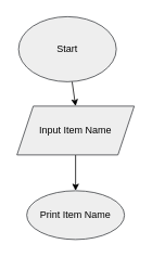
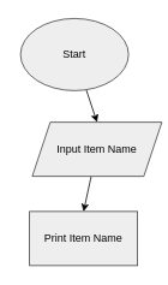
  <mxCell id="0" />
  <mxCell id="1" parent="0" />
  <mxCell id="2" style="edgeStyle=none;html=1;entryX=0.5;entryY=0;entryDx=0;entryDy=0;fontColor=#000000;strokeColor=#000000;" edge="1" parent="1" source="3" target="5"><mxGeometry relative="1" as="geometry" /></mxCell>
  <mxCell id="3" value="&lt;font color=&quot;#000000&quot;&gt;Start&lt;/font&gt;" style="ellipse;whiteSpace=wrap;html=1;fillColor=#eeeeee;strokeColor=#36393d;" vertex="1" parent="1"><mxGeometry x="22" y="20" width="120" height="80" as="geometry" /></mxCell>
  <mxCell id="4" style="edgeStyle=none;html=1;entryX=0.5;entryY=0;entryDx=0;entryDy=0;fontColor=#000000;strokeColor=#000000;" edge="1" parent="1" source="5" target="6"><mxGeometry relative="1" as="geometry" /></mxCell>
- <mxCell id="5" value="&lt;font color=&quot;#000000&quot;&gt;Input Item Name&lt;/font&gt;" style="shape=parallelogram;perimeter=parallelogramPerimeter;whiteSpace=wrap;html=1;fixedSize=1;fillColor=#eeeeee;strokeColor=#36393d;" vertex="1" parent="1"><mxGeometry x="20" y="130" width="144" height="60" as="geometry" /></mxCell>
- <mxCell id="6" value="&lt;font color=&quot;#000000&quot;&gt;Print Item Name&lt;br&gt;&lt;/font&gt;" style="ellipse;whiteSpace=wrap;html=1;fillColor=#eeeeee;strokeColor=#36393d;" vertex="1" parent="1"><mxGeometry x="32" y="234" width="120" height="60" as="geometry" /></mxCell>
+ <mxCell id="5" value="&lt;font color=&quot;#000000&quot;&gt;Input Item Name&lt;/font&gt;" style="shape=parallelogram;perimeter=parallelogramPerimeter;whiteSpace=wrap;html=1;fixedSize=1;fillColor=#eeeeee;strokeColor=#36393d;" vertex="1" parent="1"><mxGeometry x="35" y="135" width="144" height="60" as="geometry" /></mxCell>
+ <mxCell id="6" value="&lt;font color=&quot;#000000&quot;&gt;Print Item Name&lt;br&gt;&lt;/font&gt;" style="rounded=0;whiteSpace=wrap;html=1;fillColor=#eeeeee;strokeColor=#36393d;" vertex="1" parent="1"><mxGeometry x="32" y="234" width="120" height="60" as="geometry" /></mxCell>
